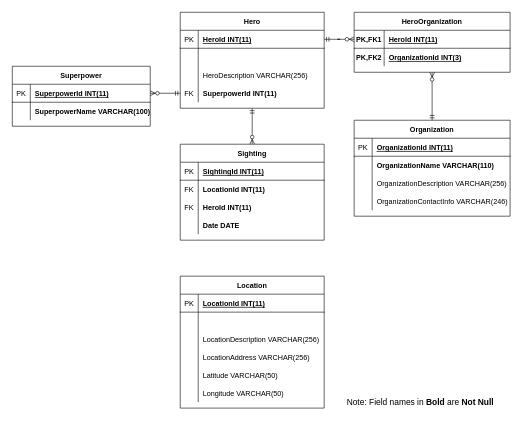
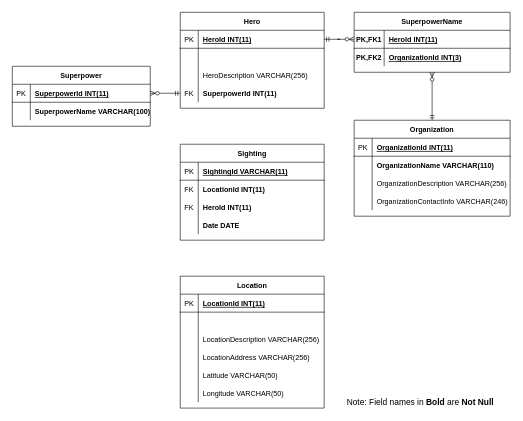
  <mxCell id="0" />
  <mxCell id="1" parent="0" />
  <mxCell id="2" value="Superpower" style="shape=table;startSize=30;container=1;collapsible=1;childLayout=tableLayout;fixedRows=1;rowLines=0;fontStyle=1;align=center;resizeLast=1;" parent="1" vertex="1"><mxGeometry x="20" y="110" width="230" height="100" as="geometry" /></mxCell>
  <mxCell id="3" value="" style="shape=partialRectangle;collapsible=0;dropTarget=0;pointerEvents=0;fillColor=none;points=[[0,0.5],[1,0.5]];portConstraint=eastwest;top=0;left=0;right=0;bottom=1;" parent="2" vertex="1"><mxGeometry y="30" width="230" height="30" as="geometry" /></mxCell>
  <mxCell id="4" value="PK" style="shape=partialRectangle;overflow=hidden;connectable=0;fillColor=none;top=0;left=0;bottom=0;right=0;fontStyle=0;" parent="3" vertex="1"><mxGeometry width="30" height="30" as="geometry" /></mxCell>
  <mxCell id="5" value="SuperpowerId INT(11)" style="shape=partialRectangle;overflow=hidden;connectable=0;fillColor=none;top=0;left=0;bottom=0;right=0;align=left;spacingLeft=6;fontStyle=5;" parent="3" vertex="1"><mxGeometry x="30" width="200" height="30" as="geometry" /></mxCell>
  <mxCell id="6" value="" style="shape=partialRectangle;collapsible=0;dropTarget=0;pointerEvents=0;fillColor=none;points=[[0,0.5],[1,0.5]];portConstraint=eastwest;top=0;left=0;right=0;bottom=0;" parent="2" vertex="1"><mxGeometry y="60" width="230" height="30" as="geometry" /></mxCell>
  <mxCell id="7" value="" style="shape=partialRectangle;overflow=hidden;connectable=0;fillColor=none;top=0;left=0;bottom=0;right=0;" parent="6" vertex="1"><mxGeometry width="30" height="30" as="geometry" /></mxCell>
  <mxCell id="8" value="SuperpowerName VARCHAR(100)" style="shape=partialRectangle;overflow=hidden;connectable=0;fillColor=none;top=0;left=0;bottom=0;right=0;align=left;spacingLeft=6;fontStyle=1" parent="6" vertex="1"><mxGeometry x="30" width="200" height="30" as="geometry" /></mxCell>
  <mxCell id="9" value="Hero" style="shape=table;startSize=30;container=1;collapsible=1;childLayout=tableLayout;fixedRows=1;rowLines=0;fontStyle=1;align=center;resizeLast=1;" parent="1" vertex="1"><mxGeometry x="300" y="20" width="240" height="160" as="geometry" /></mxCell>
  <mxCell id="10" value="" style="shape=partialRectangle;collapsible=0;dropTarget=0;pointerEvents=0;fillColor=none;points=[[0,0.5],[1,0.5]];portConstraint=eastwest;top=0;left=0;right=0;bottom=1;" parent="9" vertex="1"><mxGeometry y="30" width="240" height="30" as="geometry" /></mxCell>
  <mxCell id="11" value="PK" style="shape=partialRectangle;overflow=hidden;connectable=0;fillColor=none;top=0;left=0;bottom=0;right=0;fontStyle=0;" parent="10" vertex="1"><mxGeometry width="30" height="30" as="geometry" /></mxCell>
  <mxCell id="12" value="HeroId INT(11)" style="shape=partialRectangle;overflow=hidden;connectable=0;fillColor=none;top=0;left=0;bottom=0;right=0;align=left;spacingLeft=6;fontStyle=5;" parent="10" vertex="1"><mxGeometry x="30" width="210" height="30" as="geometry" /></mxCell>
  <mxCell id="13" value="" style="shape=partialRectangle;collapsible=0;dropTarget=0;pointerEvents=0;fillColor=none;points=[[0,0.5],[1,0.5]];portConstraint=eastwest;top=0;left=0;right=0;bottom=0;" parent="9" vertex="1"><mxGeometry y="60" width="240" height="30" as="geometry" /></mxCell>
  <mxCell id="14" value="" style="shape=partialRectangle;overflow=hidden;connectable=0;fillColor=none;top=0;left=0;bottom=0;right=0;" parent="13" vertex="1"><mxGeometry width="30" height="30" as="geometry" /></mxCell>
  <mxCell id="15" value="" style="shape=partialRectangle;collapsible=0;dropTarget=0;pointerEvents=0;fillColor=none;points=[[0,0.5],[1,0.5]];portConstraint=eastwest;top=0;left=0;right=0;bottom=0;" parent="9" vertex="1"><mxGeometry y="90" width="240" height="30" as="geometry" /></mxCell>
  <mxCell id="16" value="" style="shape=partialRectangle;overflow=hidden;connectable=0;fillColor=none;top=0;left=0;bottom=0;right=0;" parent="15" vertex="1"><mxGeometry width="30" height="30" as="geometry" /></mxCell>
  <mxCell id="17" value="HeroDescription VARCHAR(256)" style="shape=partialRectangle;overflow=hidden;connectable=0;fillColor=none;top=0;left=0;bottom=0;right=0;align=left;spacingLeft=6;fontStyle=0" parent="15" vertex="1"><mxGeometry x="30" width="210" height="30" as="geometry" /></mxCell>
  <mxCell id="18" value="" style="shape=partialRectangle;collapsible=0;dropTarget=0;pointerEvents=0;fillColor=none;points=[[0,0.5],[1,0.5]];portConstraint=eastwest;top=0;left=0;right=0;bottom=0;" vertex="1" parent="9"><mxGeometry y="120" width="240" height="30" as="geometry" /></mxCell>
  <mxCell id="19" value="FK" style="shape=partialRectangle;overflow=hidden;connectable=0;fillColor=none;top=0;left=0;bottom=0;right=0;" vertex="1" parent="18"><mxGeometry width="30" height="30" as="geometry" /></mxCell>
  <mxCell id="20" value="SuperpowerId INT(11)" style="shape=partialRectangle;overflow=hidden;connectable=0;fillColor=none;top=0;left=0;bottom=0;right=0;align=left;spacingLeft=6;fontStyle=1" vertex="1" parent="18"><mxGeometry x="30" width="210" height="30" as="geometry" /></mxCell>
  <mxCell id="21" value="Location" style="shape=table;startSize=30;container=1;collapsible=1;childLayout=tableLayout;fixedRows=1;rowLines=0;fontStyle=1;align=center;resizeLast=1;" parent="1" vertex="1"><mxGeometry x="300" y="460" width="240" height="220" as="geometry" /></mxCell>
  <mxCell id="22" value="" style="shape=partialRectangle;collapsible=0;dropTarget=0;pointerEvents=0;fillColor=none;points=[[0,0.5],[1,0.5]];portConstraint=eastwest;top=0;left=0;right=0;bottom=1;" parent="21" vertex="1"><mxGeometry y="30" width="240" height="30" as="geometry" /></mxCell>
  <mxCell id="23" value="PK" style="shape=partialRectangle;overflow=hidden;connectable=0;fillColor=none;top=0;left=0;bottom=0;right=0;fontStyle=0;" parent="22" vertex="1"><mxGeometry width="30" height="30" as="geometry" /></mxCell>
  <mxCell id="24" value="LocationId INT(11)" style="shape=partialRectangle;overflow=hidden;connectable=0;fillColor=none;top=0;left=0;bottom=0;right=0;align=left;spacingLeft=6;fontStyle=5;" parent="22" vertex="1"><mxGeometry x="30" width="210" height="30" as="geometry" /></mxCell>
  <mxCell id="25" value="" style="shape=partialRectangle;collapsible=0;dropTarget=0;pointerEvents=0;fillColor=none;points=[[0,0.5],[1,0.5]];portConstraint=eastwest;top=0;left=0;right=0;bottom=0;" parent="21" vertex="1"><mxGeometry y="60" width="240" height="30" as="geometry" /></mxCell>
  <mxCell id="26" value="" style="shape=partialRectangle;overflow=hidden;connectable=0;fillColor=none;top=0;left=0;bottom=0;right=0;" parent="25" vertex="1"><mxGeometry width="30" height="30" as="geometry" /></mxCell>
  <mxCell id="27" value="" style="shape=partialRectangle;collapsible=0;dropTarget=0;pointerEvents=0;fillColor=none;points=[[0,0.5],[1,0.5]];portConstraint=eastwest;top=0;left=0;right=0;bottom=0;" parent="21" vertex="1"><mxGeometry y="90" width="240" height="30" as="geometry" /></mxCell>
  <mxCell id="28" value="" style="shape=partialRectangle;overflow=hidden;connectable=0;fillColor=none;top=0;left=0;bottom=0;right=0;" parent="27" vertex="1"><mxGeometry width="30" height="30" as="geometry" /></mxCell>
  <mxCell id="29" value="LocationDescription VARCHAR(256)" style="shape=partialRectangle;overflow=hidden;connectable=0;fillColor=none;top=0;left=0;bottom=0;right=0;align=left;spacingLeft=6;fontStyle=0" parent="27" vertex="1"><mxGeometry x="30" width="210" height="30" as="geometry" /></mxCell>
  <mxCell id="30" value="" style="shape=partialRectangle;collapsible=0;dropTarget=0;pointerEvents=0;fillColor=none;points=[[0,0.5],[1,0.5]];portConstraint=eastwest;top=0;left=0;right=0;bottom=0;" parent="21" vertex="1"><mxGeometry y="120" width="240" height="30" as="geometry" /></mxCell>
  <mxCell id="31" value="" style="shape=partialRectangle;overflow=hidden;connectable=0;fillColor=none;top=0;left=0;bottom=0;right=0;" parent="30" vertex="1"><mxGeometry width="30" height="30" as="geometry" /></mxCell>
  <mxCell id="32" value="LocationAddress VARCHAR(256)" style="shape=partialRectangle;overflow=hidden;connectable=0;fillColor=none;top=0;left=0;bottom=0;right=0;align=left;spacingLeft=6;fontStyle=0" parent="30" vertex="1"><mxGeometry x="30" width="210" height="30" as="geometry" /></mxCell>
  <mxCell id="33" value="" style="shape=partialRectangle;collapsible=0;dropTarget=0;pointerEvents=0;fillColor=none;points=[[0,0.5],[1,0.5]];portConstraint=eastwest;top=0;left=0;right=0;bottom=0;" parent="21" vertex="1"><mxGeometry y="150" width="240" height="30" as="geometry" /></mxCell>
  <mxCell id="34" value="" style="shape=partialRectangle;overflow=hidden;connectable=0;fillColor=none;top=0;left=0;bottom=0;right=0;" parent="33" vertex="1"><mxGeometry width="30" height="30" as="geometry" /></mxCell>
  <mxCell id="35" value="Latitude VARCHAR(50)" style="shape=partialRectangle;overflow=hidden;connectable=0;fillColor=none;top=0;left=0;bottom=0;right=0;align=left;spacingLeft=6;fontStyle=0" parent="33" vertex="1"><mxGeometry x="30" width="210" height="30" as="geometry" /></mxCell>
  <mxCell id="36" value="" style="shape=partialRectangle;collapsible=0;dropTarget=0;pointerEvents=0;fillColor=none;points=[[0,0.5],[1,0.5]];portConstraint=eastwest;top=0;left=0;right=0;bottom=0;" vertex="1" parent="21"><mxGeometry y="180" width="240" height="30" as="geometry" /></mxCell>
  <mxCell id="37" value="" style="shape=partialRectangle;overflow=hidden;connectable=0;fillColor=none;top=0;left=0;bottom=0;right=0;" vertex="1" parent="36"><mxGeometry width="30" height="30" as="geometry" /></mxCell>
  <mxCell id="38" value="Longitude VARCHAR(50)" style="shape=partialRectangle;overflow=hidden;connectable=0;fillColor=none;top=0;left=0;bottom=0;right=0;align=left;spacingLeft=6;fontStyle=0" vertex="1" parent="36"><mxGeometry x="30" width="210" height="30" as="geometry" /></mxCell>
- <mxCell id="39" value="HeroOrganization" style="shape=table;startSize=30;container=1;collapsible=1;childLayout=tableLayout;fixedRows=1;rowLines=0;fontStyle=1;align=center;resizeLast=1;" parent="1" vertex="1"><mxGeometry x="590" y="20" width="260" height="100" as="geometry" /></mxCell>
+ <mxCell id="39" value="SuperpowerName" style="shape=table;startSize=30;container=1;collapsible=1;childLayout=tableLayout;fixedRows=1;rowLines=0;fontStyle=1;align=center;resizeLast=1;" parent="1" vertex="1"><mxGeometry x="590" y="20" width="260" height="100" as="geometry" /></mxCell>
  <mxCell id="40" value="" style="shape=partialRectangle;collapsible=0;dropTarget=0;pointerEvents=0;fillColor=none;points=[[0,0.5],[1,0.5]];portConstraint=eastwest;top=0;left=0;right=0;bottom=1;" parent="39" vertex="1"><mxGeometry y="30" width="260" height="30" as="geometry" /></mxCell>
  <mxCell id="41" value="PK,FK1" style="shape=partialRectangle;overflow=hidden;connectable=0;fillColor=none;top=0;left=0;bottom=0;right=0;fontStyle=1;" parent="40" vertex="1"><mxGeometry width="50" height="30" as="geometry" /></mxCell>
  <mxCell id="42" value="HeroId INT(11)" style="shape=partialRectangle;overflow=hidden;connectable=0;fillColor=none;top=0;left=0;bottom=0;right=0;align=left;spacingLeft=6;fontStyle=5;" parent="40" vertex="1"><mxGeometry x="50" width="210" height="30" as="geometry" /></mxCell>
  <mxCell id="43" value="" style="shape=partialRectangle;collapsible=0;dropTarget=0;pointerEvents=0;fillColor=none;points=[[0,0.5],[1,0.5]];portConstraint=eastwest;top=0;left=0;right=0;bottom=0;" parent="39" vertex="1"><mxGeometry y="60" width="260" height="30" as="geometry" /></mxCell>
  <mxCell id="44" value="PK,FK2" style="shape=partialRectangle;overflow=hidden;connectable=0;fillColor=none;top=0;left=0;bottom=0;right=0;fontStyle=1" parent="43" vertex="1"><mxGeometry width="50" height="30" as="geometry" /></mxCell>
  <mxCell id="45" value="OrganizationId INT(3)" style="shape=partialRectangle;overflow=hidden;connectable=0;fillColor=none;top=0;left=0;bottom=0;right=0;align=left;spacingLeft=6;fontStyle=5" parent="43" vertex="1"><mxGeometry x="50" width="210" height="30" as="geometry" /></mxCell>
  <mxCell id="46" value="" style="edgeStyle=entityRelationEdgeStyle;fontSize=12;html=1;endArrow=ERzeroToMany;startArrow=ERmandOne;exitX=1;exitY=0.5;exitDx=0;exitDy=0;entryX=0;entryY=0.5;entryDx=0;entryDy=0;" parent="1" source="10" target="40" edge="1"><mxGeometry width="100" height="100" relative="1" as="geometry"><mxPoint x="610" y="70" as="sourcePoint" /><mxPoint x="690" y="70" as="targetPoint" /></mxGeometry></mxCell>
  <mxCell id="47" value="Organization" style="shape=table;startSize=30;container=1;collapsible=1;childLayout=tableLayout;fixedRows=1;rowLines=0;fontStyle=1;align=center;resizeLast=1;" parent="1" vertex="1"><mxGeometry x="590" y="200" width="260" height="160" as="geometry" /></mxCell>
  <mxCell id="48" value="" style="shape=partialRectangle;collapsible=0;dropTarget=0;pointerEvents=0;fillColor=none;points=[[0,0.5],[1,0.5]];portConstraint=eastwest;top=0;left=0;right=0;bottom=1;" parent="47" vertex="1"><mxGeometry y="30" width="260" height="30" as="geometry" /></mxCell>
  <mxCell id="49" value="PK" style="shape=partialRectangle;overflow=hidden;connectable=0;fillColor=none;top=0;left=0;bottom=0;right=0;fontStyle=0;" parent="48" vertex="1"><mxGeometry width="30" height="30" as="geometry" /></mxCell>
  <mxCell id="50" value="OrganizationId INT(11)" style="shape=partialRectangle;overflow=hidden;connectable=0;fillColor=none;top=0;left=0;bottom=0;right=0;align=left;spacingLeft=6;fontStyle=5;" parent="48" vertex="1"><mxGeometry x="30" width="230" height="30" as="geometry" /></mxCell>
  <mxCell id="51" value="" style="shape=partialRectangle;collapsible=0;dropTarget=0;pointerEvents=0;fillColor=none;points=[[0,0.5],[1,0.5]];portConstraint=eastwest;top=0;left=0;right=0;bottom=0;" parent="47" vertex="1"><mxGeometry y="60" width="260" height="30" as="geometry" /></mxCell>
  <mxCell id="52" value="" style="shape=partialRectangle;overflow=hidden;connectable=0;fillColor=none;top=0;left=0;bottom=0;right=0;" parent="51" vertex="1"><mxGeometry width="30" height="30" as="geometry" /></mxCell>
  <mxCell id="53" value="OrganizationName VARCHAR(110)" style="shape=partialRectangle;overflow=hidden;connectable=0;fillColor=none;top=0;left=0;bottom=0;right=0;align=left;spacingLeft=6;fontStyle=1" parent="51" vertex="1"><mxGeometry x="30" width="230" height="30" as="geometry" /></mxCell>
  <mxCell id="54" value="" style="shape=partialRectangle;collapsible=0;dropTarget=0;pointerEvents=0;fillColor=none;points=[[0,0.5],[1,0.5]];portConstraint=eastwest;top=0;left=0;right=0;bottom=0;" parent="47" vertex="1"><mxGeometry y="90" width="260" height="30" as="geometry" /></mxCell>
  <mxCell id="55" value="" style="shape=partialRectangle;overflow=hidden;connectable=0;fillColor=none;top=0;left=0;bottom=0;right=0;" parent="54" vertex="1"><mxGeometry width="30" height="30" as="geometry" /></mxCell>
  <mxCell id="56" value="OrganizationDescription VARCHAR(256)" style="shape=partialRectangle;overflow=hidden;connectable=0;fillColor=none;top=0;left=0;bottom=0;right=0;align=left;spacingLeft=6;fontStyle=0" parent="54" vertex="1"><mxGeometry x="30" width="230" height="30" as="geometry" /></mxCell>
  <mxCell id="57" value="" style="shape=partialRectangle;collapsible=0;dropTarget=0;pointerEvents=0;fillColor=none;points=[[0,0.5],[1,0.5]];portConstraint=eastwest;top=0;left=0;right=0;bottom=0;" parent="47" vertex="1"><mxGeometry y="120" width="260" height="30" as="geometry" /></mxCell>
  <mxCell id="58" value="" style="shape=partialRectangle;overflow=hidden;connectable=0;fillColor=none;top=0;left=0;bottom=0;right=0;" parent="57" vertex="1"><mxGeometry width="30" height="30" as="geometry" /></mxCell>
  <mxCell id="59" value="OrganizationContactInfo VARCHAR(246)" style="shape=partialRectangle;overflow=hidden;connectable=0;fillColor=none;top=0;left=0;bottom=0;right=0;align=left;spacingLeft=6;fontStyle=0" parent="57" vertex="1"><mxGeometry x="30" width="230" height="30" as="geometry" /></mxCell>
  <mxCell id="60" value="" style="endArrow=none;html=1;endArrow=ERzeroToMany;startArrow=ERmandOne;entryX=0.5;entryY=1;entryDx=0;entryDy=0;exitX=0.5;exitY=0;exitDx=0;exitDy=0;" parent="1" source="47" target="39" edge="1"><mxGeometry width="50" height="50" relative="1" as="geometry"><mxPoint x="840" y="160" as="sourcePoint" /><mxPoint x="839.5" y="340" as="targetPoint" /><Array as="points" /></mxGeometry></mxCell>
- <mxCell id="61" value="" style="endArrow=none;html=1;endArrow=ERzeroToMany;startArrow=ERmandOne;exitX=0.5;exitY=1;exitDx=0;exitDy=0;" parent="1" target="64" edge="1" source="9"><mxGeometry width="50" height="50" relative="1" as="geometry"><mxPoint x="260" y="180" as="sourcePoint" /><mxPoint x="530" y="230" as="targetPoint" /><Array as="points" /></mxGeometry></mxCell>
  <mxCell id="62" value="" style="endArrow=none;html=1;endArrow=ERzeroToMany;startArrow=ERmandOne;exitX=0;exitY=0.5;exitDx=0;exitDy=0;entryX=1;entryY=0.5;entryDx=0;entryDy=0;" parent="1" source="18" target="3" edge="1"><mxGeometry width="50" height="50" relative="1" as="geometry"><mxPoint x="290" y="69.5" as="sourcePoint" /><mxPoint x="270" y="70" as="targetPoint" /><Array as="points" /></mxGeometry></mxCell>
  <mxCell id="63" value="&lt;font style=&quot;font-size: 14px&quot;&gt;Note: Field names in &lt;b&gt;Bold&lt;/b&gt; are &lt;b&gt;Not Null&lt;/b&gt;&lt;/font&gt;" style="text;html=1;align=center;verticalAlign=middle;resizable=0;points=[];autosize=1;strokeColor=none;" parent="1" vertex="1"><mxGeometry x="570" y="660" width="260" height="20" as="geometry" /></mxCell>
  <mxCell id="64" value="Sighting" style="shape=table;startSize=30;container=1;collapsible=1;childLayout=tableLayout;fixedRows=1;rowLines=0;fontStyle=1;align=center;resizeLast=1;" vertex="1" parent="1"><mxGeometry x="300" y="240" width="240" height="160" as="geometry" /></mxCell>
  <mxCell id="65" value="" style="shape=partialRectangle;collapsible=0;dropTarget=0;pointerEvents=0;fillColor=none;points=[[0,0.5],[1,0.5]];portConstraint=eastwest;top=0;left=0;right=0;bottom=1;" vertex="1" parent="64"><mxGeometry y="30" width="240" height="30" as="geometry" /></mxCell>
  <mxCell id="66" value="PK" style="shape=partialRectangle;overflow=hidden;connectable=0;fillColor=none;top=0;left=0;bottom=0;right=0;fontStyle=0;" vertex="1" parent="65"><mxGeometry width="30" height="30" as="geometry" /></mxCell>
- <mxCell id="67" value="SightingId INT(11)" style="shape=partialRectangle;overflow=hidden;connectable=0;fillColor=none;top=0;left=0;bottom=0;right=0;align=left;spacingLeft=6;fontStyle=5;" vertex="1" parent="65"><mxGeometry x="30" width="210" height="30" as="geometry" /></mxCell>
+ <mxCell id="67" value="SightingId VARCHAR(11)" style="shape=partialRectangle;overflow=hidden;connectable=0;fillColor=none;top=0;left=0;bottom=0;right=0;align=left;spacingLeft=6;fontStyle=5;" vertex="1" parent="65"><mxGeometry x="30" width="210" height="30" as="geometry" /></mxCell>
  <mxCell id="68" value="" style="shape=partialRectangle;collapsible=0;dropTarget=0;pointerEvents=0;fillColor=none;points=[[0,0.5],[1,0.5]];portConstraint=eastwest;top=0;left=0;right=0;bottom=0;" vertex="1" parent="64"><mxGeometry y="60" width="240" height="30" as="geometry" /></mxCell>
  <mxCell id="69" value="FK" style="shape=partialRectangle;overflow=hidden;connectable=0;fillColor=none;top=0;left=0;bottom=0;right=0;" vertex="1" parent="68"><mxGeometry width="30" height="30" as="geometry" /></mxCell>
  <mxCell id="70" value="LocationId INT(11)" style="shape=partialRectangle;overflow=hidden;connectable=0;fillColor=none;top=0;left=0;bottom=0;right=0;align=left;spacingLeft=6;fontStyle=1" vertex="1" parent="68"><mxGeometry x="30" width="210" height="30" as="geometry" /></mxCell>
  <mxCell id="71" value="" style="shape=partialRectangle;collapsible=0;dropTarget=0;pointerEvents=0;fillColor=none;points=[[0,0.5],[1,0.5]];portConstraint=eastwest;top=0;left=0;right=0;bottom=0;" vertex="1" parent="64"><mxGeometry y="90" width="240" height="30" as="geometry" /></mxCell>
  <mxCell id="72" value="FK" style="shape=partialRectangle;overflow=hidden;connectable=0;fillColor=none;top=0;left=0;bottom=0;right=0;" vertex="1" parent="71"><mxGeometry width="30" height="30" as="geometry" /></mxCell>
  <mxCell id="73" value="HeroId INT(11)" style="shape=partialRectangle;overflow=hidden;connectable=0;fillColor=none;top=0;left=0;bottom=0;right=0;align=left;spacingLeft=6;fontStyle=1" vertex="1" parent="71"><mxGeometry x="30" width="210" height="30" as="geometry" /></mxCell>
  <mxCell id="74" value="" style="shape=partialRectangle;collapsible=0;dropTarget=0;pointerEvents=0;fillColor=none;points=[[0,0.5],[1,0.5]];portConstraint=eastwest;top=0;left=0;right=0;bottom=0;" vertex="1" parent="64"><mxGeometry y="120" width="240" height="30" as="geometry" /></mxCell>
  <mxCell id="75" value="" style="shape=partialRectangle;overflow=hidden;connectable=0;fillColor=none;top=0;left=0;bottom=0;right=0;" vertex="1" parent="74"><mxGeometry width="30" height="30" as="geometry" /></mxCell>
  <mxCell id="76" value="Date DATE" style="shape=partialRectangle;overflow=hidden;connectable=0;fillColor=none;top=0;left=0;bottom=0;right=0;align=left;spacingLeft=6;fontStyle=1" vertex="1" parent="74"><mxGeometry x="30" width="210" height="30" as="geometry" /></mxCell>
